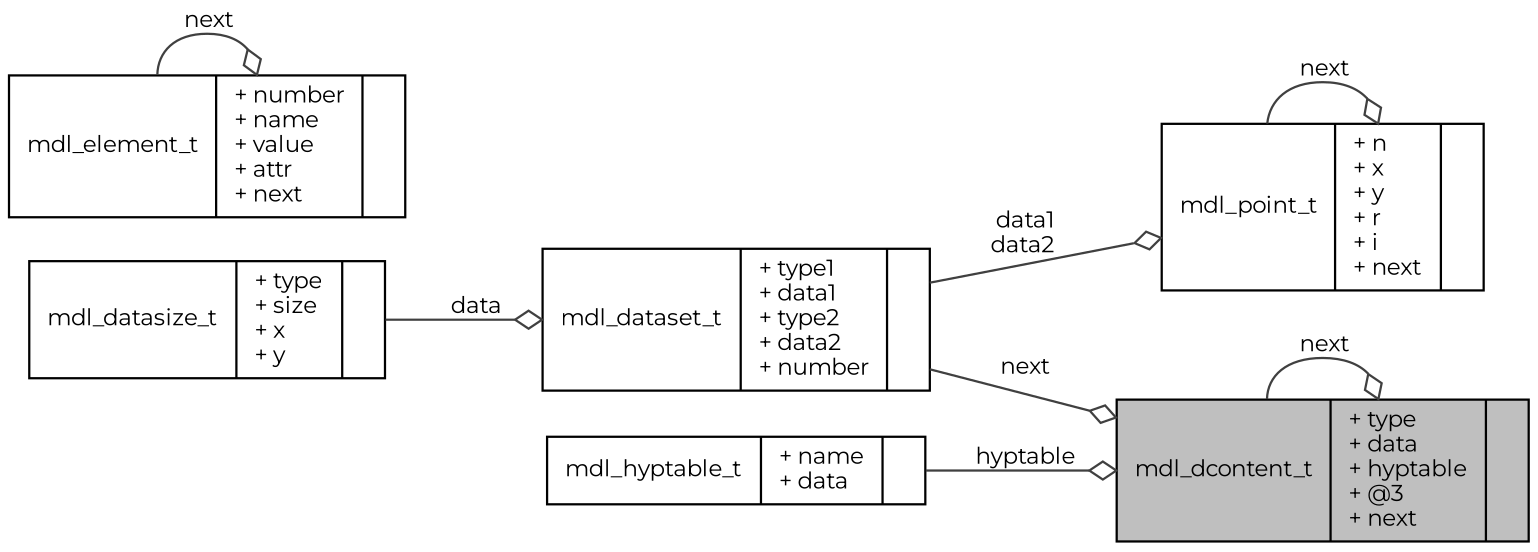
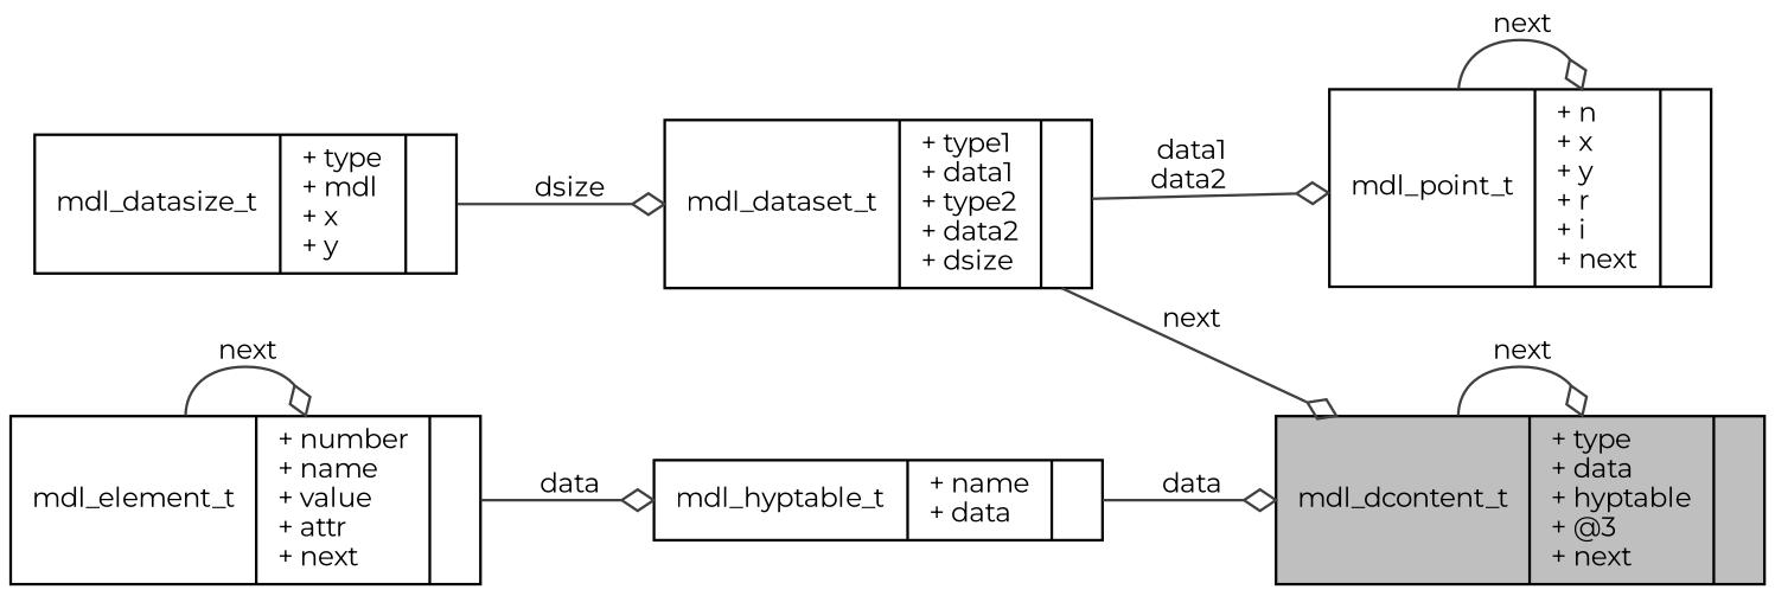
  digraph {
    fontname=Montserrat
    rankdir=LR
    node [color=black fillcolor=white fontname=Montserrat fontsize=10 shape=record style=filled]
    edge [arrowhead=odiamond color=grey25 fontname=Montserrat fontsize=10 labelfontname=Helvetica labelfontsize=10 style=solid]
    n1 [fillcolor=grey75 fontcolor=black height=0.2 label="{mdl_dcontent_t\n|+ type\l+ data\l+ hyptable\l+ @3\l+ next\l|}" width=0.4]
-   n2 [height=0.2 label="{mdl_dataset_t\n|+ type1\l+ data1\l+ type2\l+ data2\l+ number\l|}" width=0.4]
+   n2 [height=0.2 label="{mdl_dataset_t\n|+ type1\l+ data1\l+ type2\l+ data2\l+ dsize\l|}" width=0.4]
    n3 [height=0.2 label="{mdl_point_t\n|+ n\l+ x\l+ y\l+ r\l+ i\l+ next\l|}" width=0.4]
-   n4 [height=0.2 label="{mdl_datasize_t\n|+ type\l+ size\l+ x\l+ y\l|}" width=0.4]
+   n4 [height=0.2 label="{mdl_datasize_t\n|+ type\l+ mdl\l+ x\l+ y\l|}" width=0.4]
    n5 [height=0.2 label="{mdl_hyptable_t\n|+ name\l+ data\l|}" width=0.4]
    n6 [height=0.2 label="{mdl_element_t\n|+ number\l+ name\l+ value\l+ attr\l+ next\l|}" width=0.4]
    n1 -> n1 [label=" next"]
    n2 -> n1 [label=" next"]
    n2 -> n3 [label=" data1\ndata2"]
    n3 -> n3 [label=" next"]
-   n4 -> n2 [label=" data"]
-   n5 -> n1 [label=" hyptable"]
+   n4 -> n2 [label=" dsize"]
+   n5 -> n1 [label=" data"]
+   n6 -> n5 [label=" data"]
    n6 -> n6 [label=" next"]
  }
